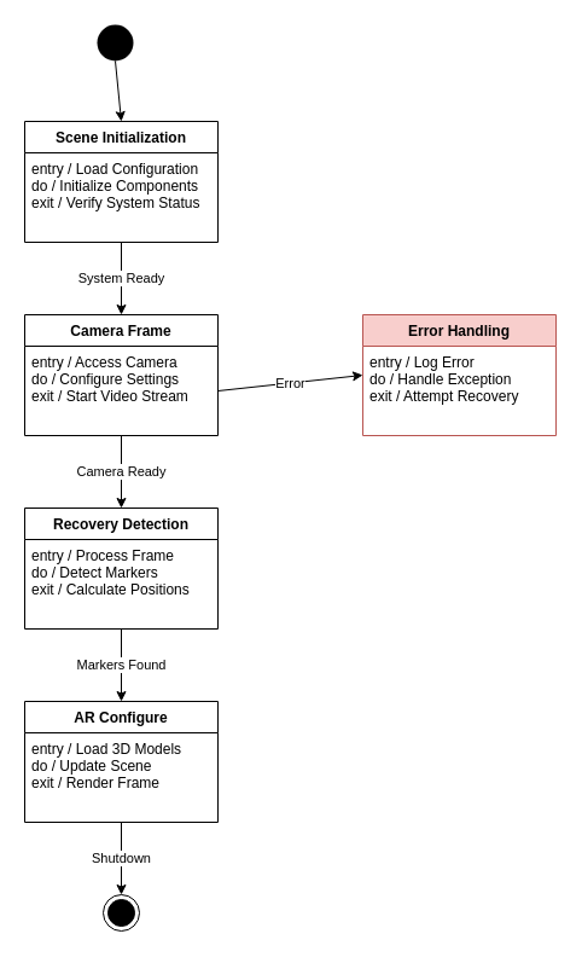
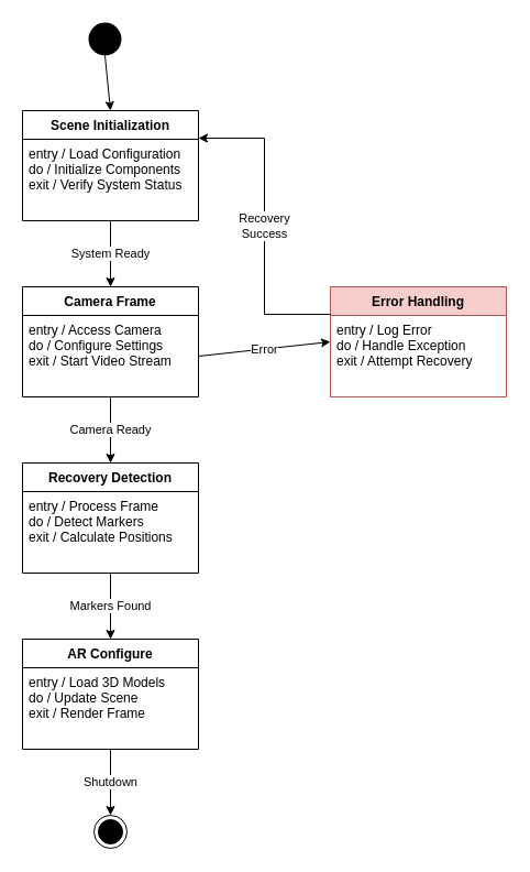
  <mxCell id="0" />
  <mxCell id="1" parent="0" />
  <mxCell id="2" value="" style="ellipse;fillColor=#000000;strokeColor=none;" vertex="1" parent="1"><mxGeometry x="80" y="20" width="30" height="30" as="geometry" /></mxCell>
  <mxCell id="3" value="Scene Initialization" style="swimlane;fontStyle=1;align=center;verticalAlign=top;childLayout=stackLayout;horizontal=1;startSize=26;horizontalStack=0;resizeParent=1;resizeParentMax=0;resizeLast=0;collapsible=1;marginBottom=0;" vertex="1" parent="1"><mxGeometry x="20" y="100" width="160" height="100" as="geometry" /></mxCell>
  <mxCell id="4" value="entry / Load Configuration&#10;do / Initialize Components&#10;exit / Verify System Status" style="text;strokeColor=none;fillColor=none;align=left;verticalAlign=top;spacingLeft=4;spacingRight=4;overflow=hidden;rotatable=0;points=[[0,0.5],[1,0.5]];portConstraint=eastwest;" vertex="1" parent="3"><mxGeometry y="26" width="160" height="74" as="geometry" /></mxCell>
  <mxCell id="5" value="Camera Frame" style="swimlane;fontStyle=1;align=center;verticalAlign=top;childLayout=stackLayout;horizontal=1;startSize=26;horizontalStack=0;resizeParent=1;resizeParentMax=0;resizeLast=0;collapsible=1;marginBottom=0;" vertex="1" parent="1"><mxGeometry x="20" y="260" width="160" height="100" as="geometry" /></mxCell>
  <mxCell id="6" value="entry / Access Camera&#10;do / Configure Settings&#10;exit / Start Video Stream" style="text;strokeColor=none;fillColor=none;align=left;verticalAlign=top;spacingLeft=4;spacingRight=4;overflow=hidden;rotatable=0;points=[[0,0.5],[1,0.5]];portConstraint=eastwest;" vertex="1" parent="5"><mxGeometry y="26" width="160" height="74" as="geometry" /></mxCell>
  <mxCell id="7" value="Recovery Detection" style="swimlane;fontStyle=1;align=center;verticalAlign=top;childLayout=stackLayout;horizontal=1;startSize=26;horizontalStack=0;resizeParent=1;resizeParentMax=0;resizeLast=0;collapsible=1;marginBottom=0;" vertex="1" parent="1"><mxGeometry x="20" y="420" width="160" height="100" as="geometry" /></mxCell>
  <mxCell id="8" value="entry / Process Frame&#10;do / Detect Markers&#10;exit / Calculate Positions" style="text;strokeColor=none;fillColor=none;align=left;verticalAlign=top;spacingLeft=4;spacingRight=4;overflow=hidden;rotatable=0;points=[[0,0.5],[1,0.5]];portConstraint=eastwest;" vertex="1" parent="7"><mxGeometry y="26" width="160" height="74" as="geometry" /></mxCell>
  <mxCell id="9" value="AR Configure" style="swimlane;fontStyle=1;align=center;verticalAlign=top;childLayout=stackLayout;horizontal=1;startSize=26;horizontalStack=0;resizeParent=1;resizeParentMax=0;resizeLast=0;collapsible=1;marginBottom=0;" vertex="1" parent="1"><mxGeometry x="20" y="580" width="160" height="100" as="geometry" /></mxCell>
  <mxCell id="10" value="entry / Load 3D Models&#10;do / Update Scene&#10;exit / Render Frame" style="text;strokeColor=none;fillColor=none;align=left;verticalAlign=top;spacingLeft=4;spacingRight=4;overflow=hidden;rotatable=0;points=[[0,0.5],[1,0.5]];portConstraint=eastwest;" vertex="1" parent="9"><mxGeometry y="26" width="160" height="74" as="geometry" /></mxCell>
  <mxCell id="11" value="Error Handling" style="swimlane;fontStyle=1;align=center;verticalAlign=top;childLayout=stackLayout;horizontal=1;startSize=26;horizontalStack=0;resizeParent=1;resizeParentMax=0;resizeLast=0;collapsible=1;marginBottom=0;fillColor=#f8cecc;strokeColor=#b85450;" vertex="1" parent="1"><mxGeometry x="300" y="260" width="160" height="100" as="geometry" /></mxCell>
  <mxCell id="12" value="entry / Log Error&#10;do / Handle Exception&#10;exit / Attempt Recovery" style="text;strokeColor=none;fillColor=none;align=left;verticalAlign=top;spacingLeft=4;spacingRight=4;overflow=hidden;rotatable=0;points=[[0,0.5],[1,0.5]];portConstraint=eastwest;" vertex="1" parent="11"><mxGeometry y="26" width="160" height="74" as="geometry" /></mxCell>
  <mxCell id="13" value="" style="ellipse;html=1;shape=endState;fillColor=#000000;strokeColor=#000000;" vertex="1" parent="1"><mxGeometry x="85" y="740" width="30" height="30" as="geometry" /></mxCell>
  <mxCell id="14" value="" style="endArrow=classic;html=1;rounded=0;exitX=0.5;exitY=1;exitDx=0;exitDy=0;entryX=0.5;entryY=0;entryDx=0;entryDy=0;" edge="1" parent="1" source="2" target="3"><mxGeometry width="50" height="50" relative="1" as="geometry" /></mxCell>
  <mxCell id="15" value="System Ready" style="endArrow=classic;html=1;rounded=0;exitX=0.5;exitY=1;exitDx=0;exitDy=0;entryX=0.5;entryY=0;entryDx=0;entryDy=0;" edge="1" parent="1" source="4" target="5"><mxGeometry relative="1" as="geometry" /></mxCell>
  <mxCell id="16" value="Camera Ready" style="endArrow=classic;html=1;rounded=0;exitX=0.5;exitY=1;exitDx=0;exitDy=0;entryX=0.5;entryY=0;entryDx=0;entryDy=0;" edge="1" parent="1" source="6" target="7"><mxGeometry relative="1" as="geometry" /></mxCell>
  <mxCell id="17" value="Markers Found" style="endArrow=classic;html=1;rounded=0;exitX=0.5;exitY=1;exitDx=0;exitDy=0;entryX=0.5;entryY=0;entryDx=0;entryDy=0;" edge="1" parent="1" source="8" target="9"><mxGeometry relative="1" as="geometry" /></mxCell>
  <mxCell id="18" value="Error" style="endArrow=classic;html=1;rounded=0;exitX=1;exitY=0.5;exitDx=0;exitDy=0;entryX=0;entryY=0.5;entryDx=0;entryDy=0;" edge="1" parent="1" source="6" target="11"><mxGeometry relative="1" as="geometry" /></mxCell>
+ <mxCell id="19" value="Recovery&#10;Success" style="endArrow=classic;html=1;rounded=0;exitX=0;exitY=0.25;exitDx=0;exitDy=0;entryX=1;entryY=0.25;entryDx=0;entryDy=0;" edge="1" parent="1" source="11" target="3"><mxGeometry relative="1" as="geometry"><Array as="points"><mxPoint x="240" y="285" /><mxPoint x="240" y="125" /></Array></mxGeometry></mxCell>
  <mxCell id="20" value="Shutdown" style="endArrow=classic;html=1;rounded=0;exitX=0.5;exitY=1;exitDx=0;exitDy=0;entryX=0.5;entryY=0;entryDx=0;entryDy=0;" edge="1" parent="1" source="10" target="13"><mxGeometry relative="1" as="geometry" /></mxCell>
